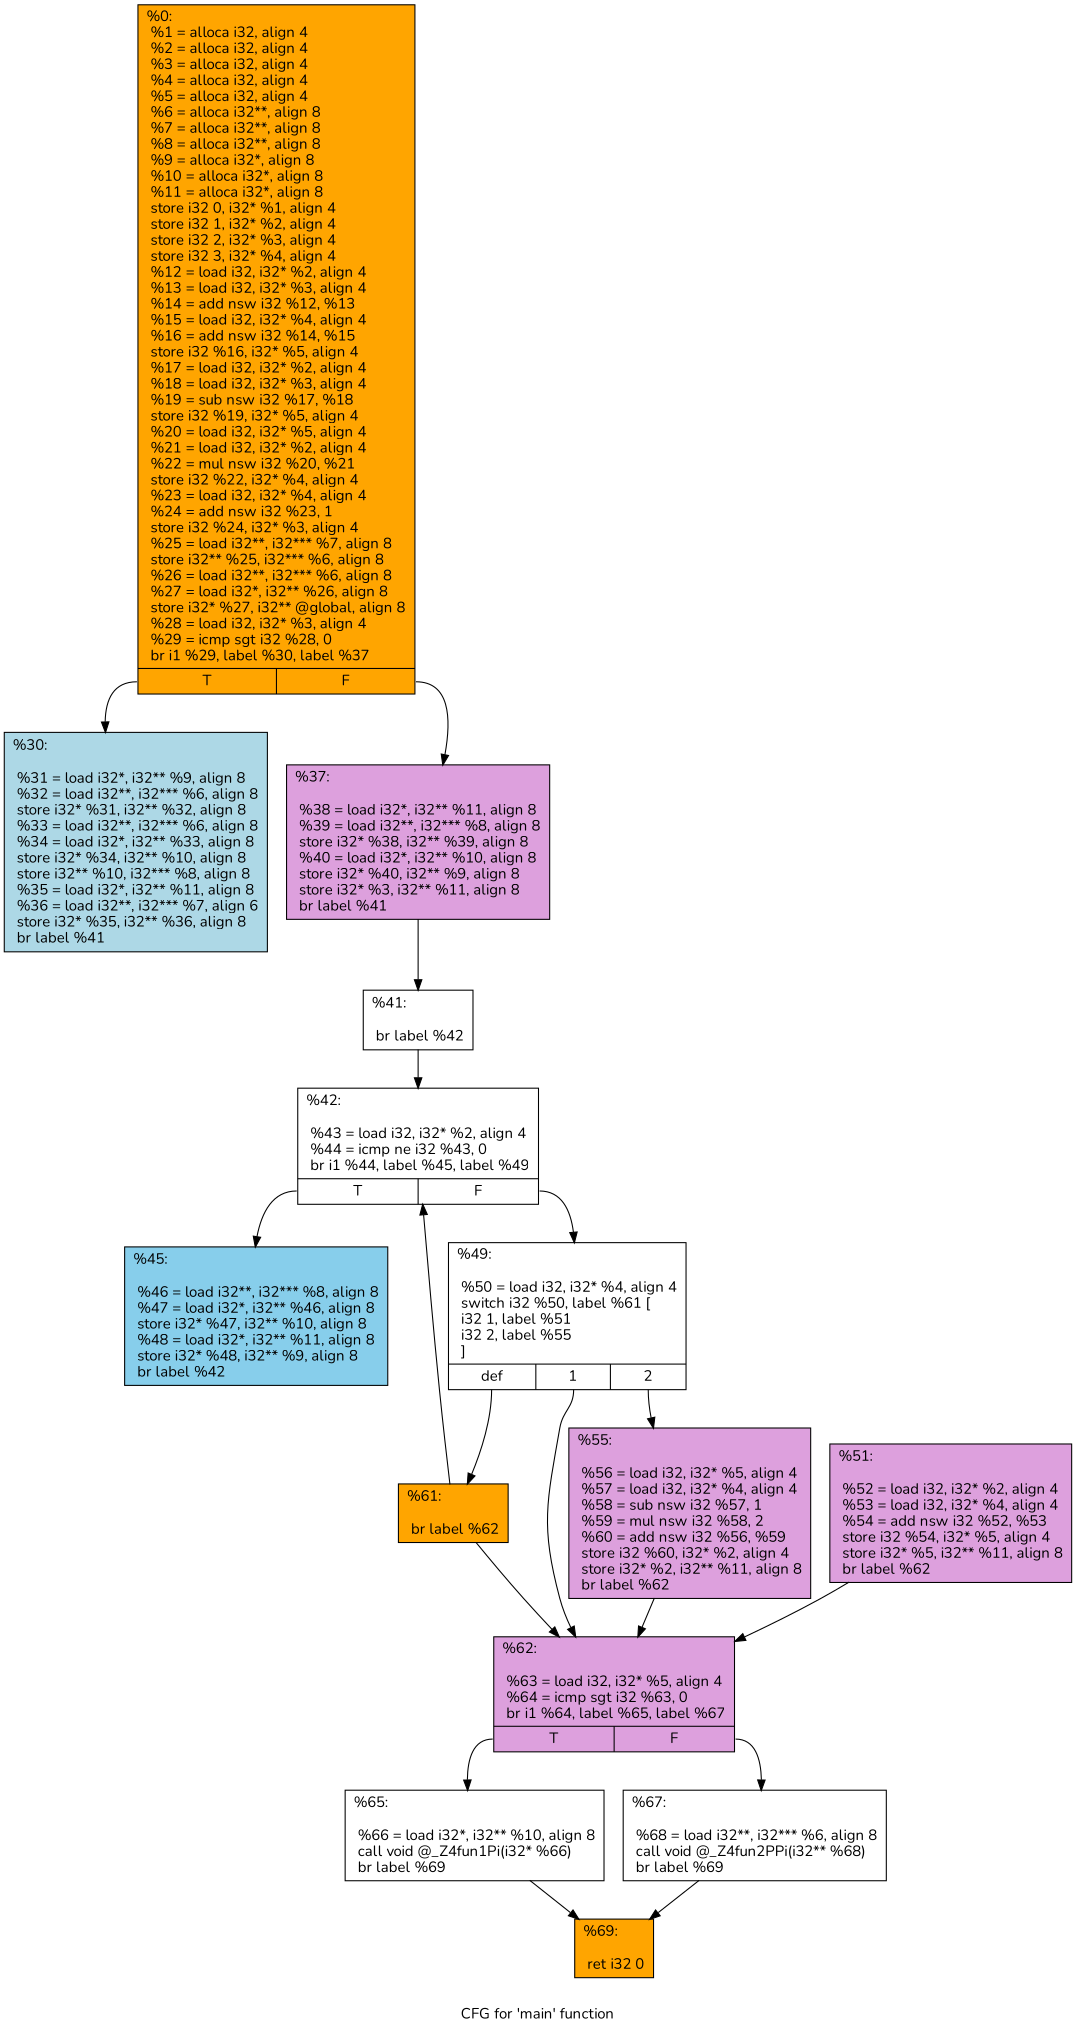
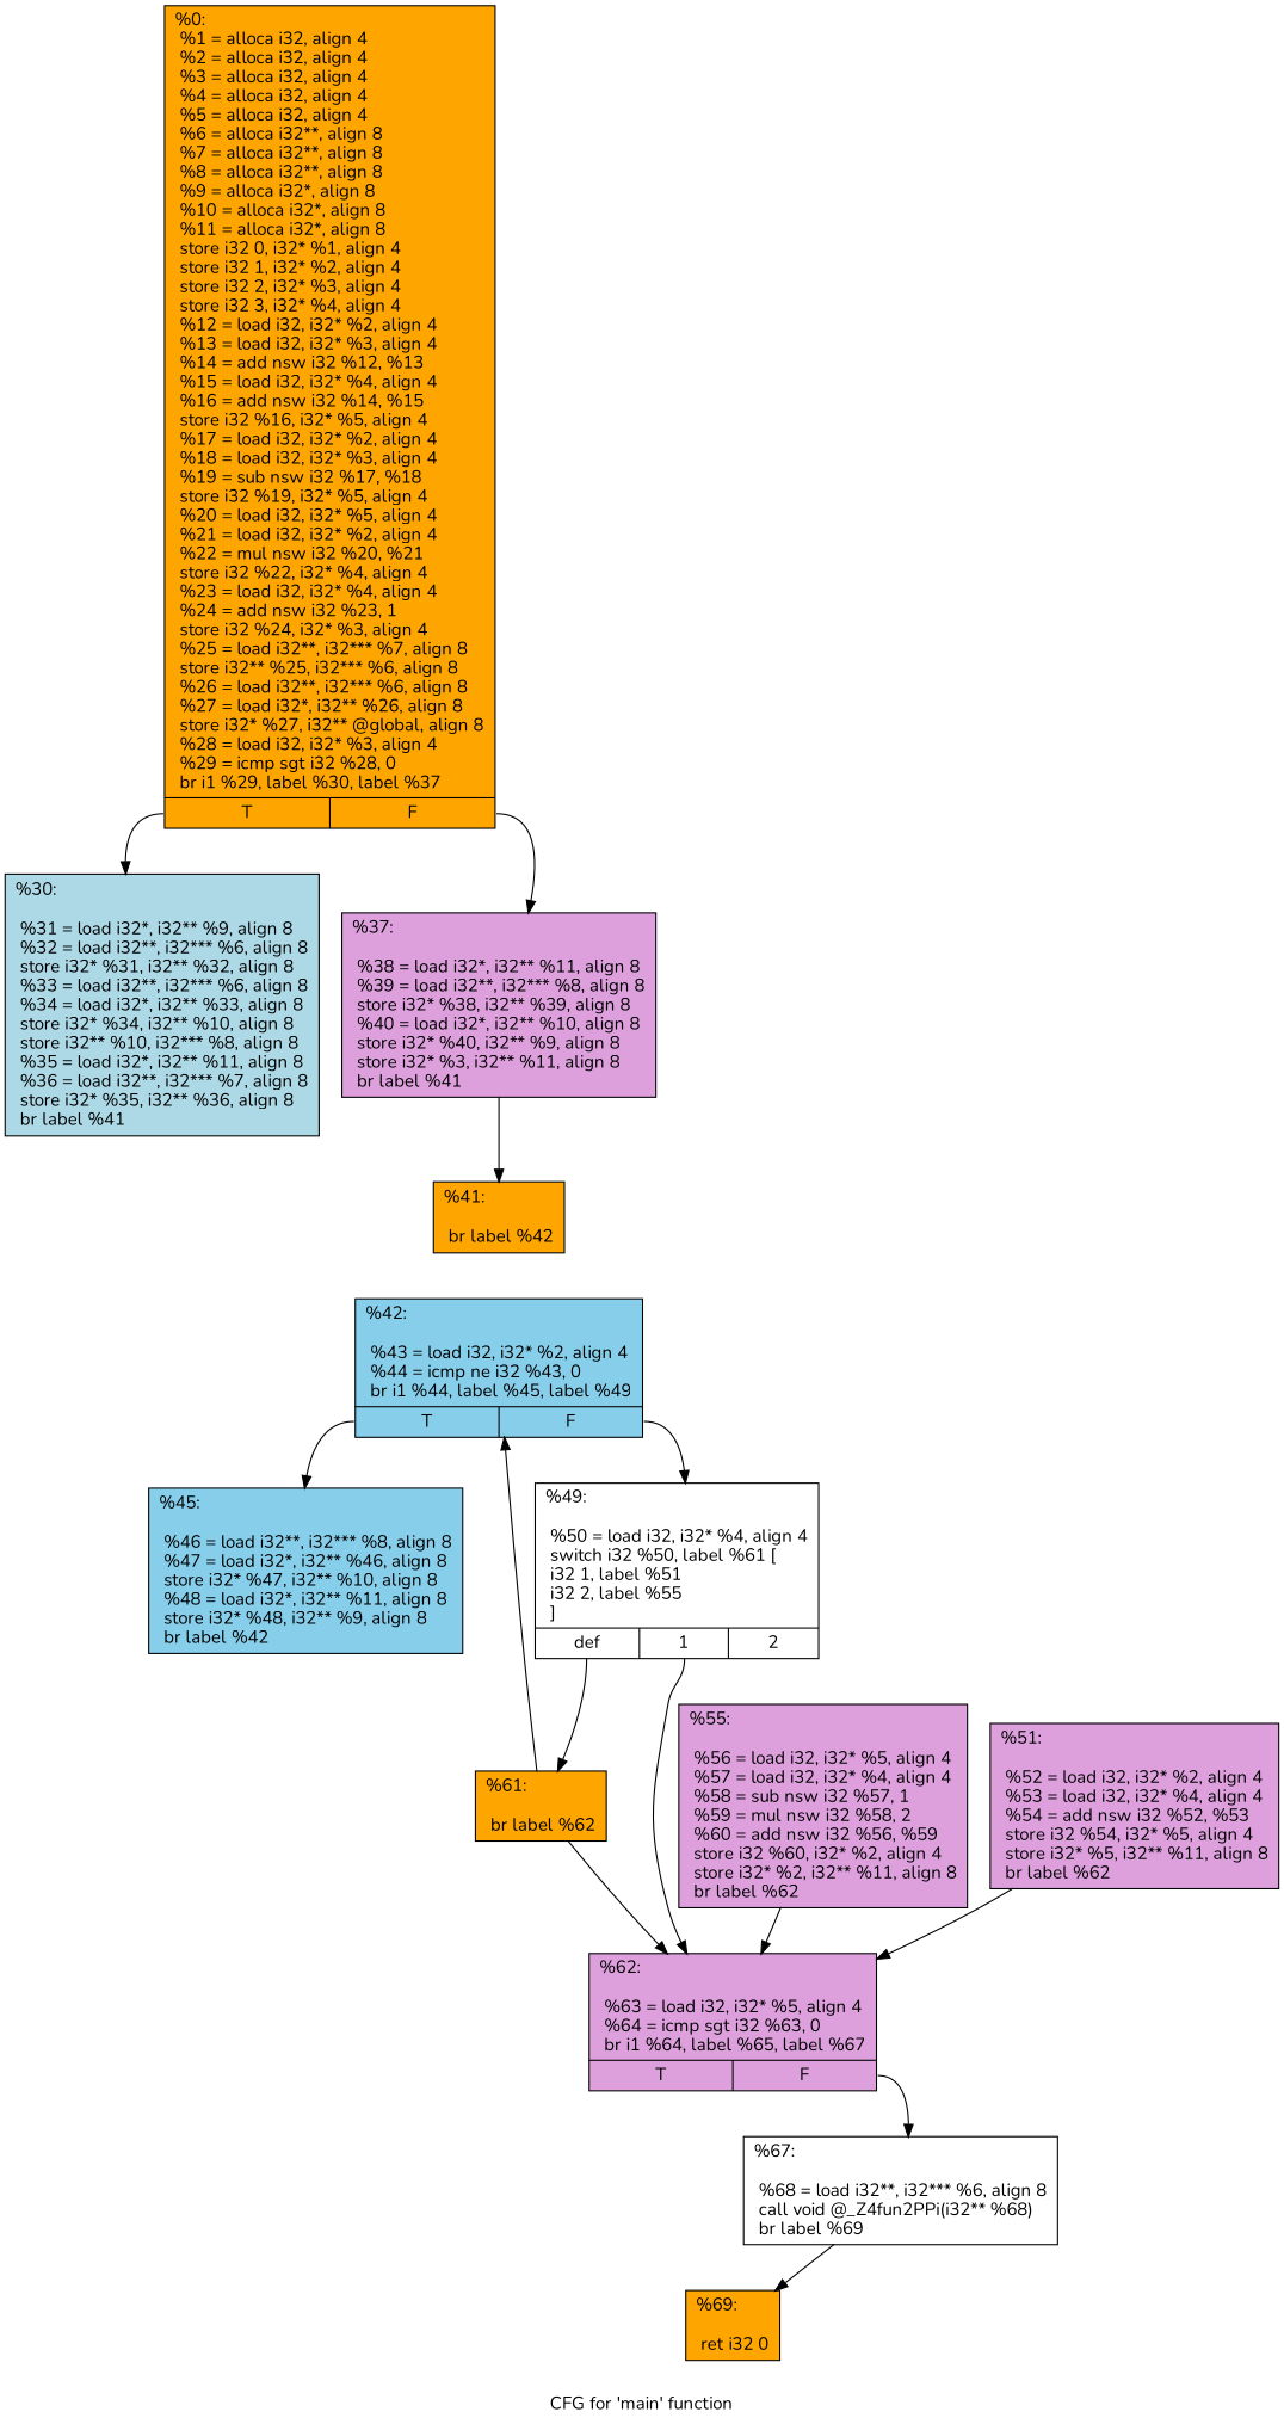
  digraph {
    fontname=Nunito
    label="CFG for 'main' function"
    node [fillcolor=orange fontname=Nunito shape=record style=filled]
    edge [fontname=Nunito]
    n1 [label="{%0:\l  %1 = alloca i32, align 4\l  %2 = alloca i32, align 4\l  %3 = alloca i32, align 4\l  %4 = alloca i32, align 4\l  %5 = alloca i32, align 4\l  %6 = alloca i32**, align 8\l  %7 = alloca i32**, align 8\l  %8 = alloca i32**, align 8\l  %9 = alloca i32*, align 8\l  %10 = alloca i32*, align 8\l  %11 = alloca i32*, align 8\l  store i32 0, i32* %1, align 4\l  store i32 1, i32* %2, align 4\l  store i32 2, i32* %3, align 4\l  store i32 3, i32* %4, align 4\l  %12 = load i32, i32* %2, align 4\l  %13 = load i32, i32* %3, align 4\l  %14 = add nsw i32 %12, %13\l  %15 = load i32, i32* %4, align 4\l  %16 = add nsw i32 %14, %15\l  store i32 %16, i32* %5, align 4\l  %17 = load i32, i32* %2, align 4\l  %18 = load i32, i32* %3, align 4\l  %19 = sub nsw i32 %17, %18\l  store i32 %19, i32* %5, align 4\l  %20 = load i32, i32* %5, align 4\l  %21 = load i32, i32* %2, align 4\l  %22 = mul nsw i32 %20, %21\l  store i32 %22, i32* %4, align 4\l  %23 = load i32, i32* %4, align 4\l  %24 = add nsw i32 %23, 1\l  store i32 %24, i32* %3, align 4\l  %25 = load i32**, i32*** %7, align 8\l  store i32** %25, i32*** %6, align 8\l  %26 = load i32**, i32*** %6, align 8\l  %27 = load i32*, i32** %26, align 8\l  store i32* %27, i32** @global, align 8\l  %28 = load i32, i32* %3, align 4\l  %29 = icmp sgt i32 %28, 0\l  br i1 %29, label %30, label %37\l|{<s0>T|<s1>F}}"]
-   n2 [fillcolor=lightblue label="{%30:\l\l  %31 = load i32*, i32** %9, align 8\l  %32 = load i32**, i32*** %6, align 8\l  store i32* %31, i32** %32, align 8\l  %33 = load i32**, i32*** %6, align 8\l  %34 = load i32*, i32** %33, align 8\l  store i32* %34, i32** %10, align 8\l  store i32** %10, i32*** %8, align 8\l  %35 = load i32*, i32** %11, align 8\l  %36 = load i32**, i32*** %7, align 6\l  store i32* %35, i32** %36, align 8\l  br label %41\l}"]
+   n2 [fillcolor=lightblue label="{%30:\l\l  %31 = load i32*, i32** %9, align 8\l  %32 = load i32**, i32*** %6, align 8\l  store i32* %31, i32** %32, align 8\l  %33 = load i32**, i32*** %6, align 8\l  %34 = load i32*, i32** %33, align 8\l  store i32* %34, i32** %10, align 8\l  store i32** %10, i32*** %8, align 8\l  %35 = load i32*, i32** %11, align 8\l  %36 = load i32**, i32*** %7, align 8\l  store i32* %35, i32** %36, align 8\l  br label %41\l}"]
    n3 [fillcolor=plum label="{%37:\l\l  %38 = load i32*, i32** %11, align 8\l  %39 = load i32**, i32*** %8, align 8\l  store i32* %38, i32** %39, align 8\l  %40 = load i32*, i32** %10, align 8\l  store i32* %40, i32** %9, align 8\l  store i32* %3, i32** %11, align 8\l  br label %41\l}"]
-   n4 [fillcolor=white label="{%41:\l\l  br label %42\l}"]
-   n5 [fillcolor=white label="{%42:\l\l  %43 = load i32, i32* %2, align 4\l  %44 = icmp ne i32 %43, 0\l  br i1 %44, label %45, label %49\l|{<s0>T|<s1>F}}"]
+   n4 [label="{%41:\l\l  br label %42\l}"]
+   n5 [fillcolor=skyblue label="{%42:\l\l  %43 = load i32, i32* %2, align 4\l  %44 = icmp ne i32 %43, 0\l  br i1 %44, label %45, label %49\l|{<s0>T|<s1>F}}"]
    n6 [fillcolor=skyblue label="{%45:\l\l  %46 = load i32**, i32*** %8, align 8\l  %47 = load i32*, i32** %46, align 8\l  store i32* %47, i32** %10, align 8\l  %48 = load i32*, i32** %11, align 8\l  store i32* %48, i32** %9, align 8\l  br label %42\l}"]
    n7 [fillcolor=white label="{%49:\l\l  %50 = load i32, i32* %4, align 4\l  switch i32 %50, label %61 [\l    i32 1, label %51\l    i32 2, label %55\l  ]\l|{<s0>def|<s1>1|<s2>2}}"]
    n8 [label="{%61:\l\l  br label %62\l}"]
    n9 [fillcolor=plum label="{%55:\l\l  %56 = load i32, i32* %5, align 4\l  %57 = load i32, i32* %4, align 4\l  %58 = sub nsw i32 %57, 1\l  %59 = mul nsw i32 %58, 2\l  %60 = add nsw i32 %56, %59\l  store i32 %60, i32* %2, align 4\l  store i32* %2, i32** %11, align 8\l  br label %62\l}"]
    n10 [fillcolor=plum label="{%62:\l\l  %63 = load i32, i32* %5, align 4\l  %64 = icmp sgt i32 %63, 0\l  br i1 %64, label %65, label %67\l|{<s0>T|<s1>F}}"]
    n11 [fillcolor=plum label="{%51:\l\l  %52 = load i32, i32* %2, align 4\l  %53 = load i32, i32* %4, align 4\l  %54 = add nsw i32 %52, %53\l  store i32 %54, i32* %5, align 4\l  store i32* %5, i32** %11, align 8\l  br label %62\l}"]
-   n12 [fillcolor=white label="{%65:\l\l  %66 = load i32*, i32** %10, align 8\l  call void @_Z4fun1Pi(i32* %66)\l  br label %69\l}"]
    n13 [fillcolor=white label="{%67:\l\l  %68 = load i32**, i32*** %6, align 8\l  call void @_Z4fun2PPi(i32** %68)\l  br label %69\l}"]
    n14 [label="{%69:\l\l  ret i32 0\l}"]
    n1 -> n2 [tailport=s0]
    n1 -> n3 [tailport=s1]
    n3 -> n4
-   n4 -> n5
    n5 -> n6 [tailport=s0]
    n5 -> n7 [tailport=s1]
    n7 -> n8 [tailport=s0]
-   n7 -> n9 [tailport=s2]
    n7 -> n10 [tailport=s1]
    n8 -> n5
    n8 -> n10
    n9 -> n10
-   n10 -> n12 [tailport=s0]
    n10 -> n13 [tailport=s1]
    n11 -> n10
-   n12 -> n14
    n13 -> n14
  }
